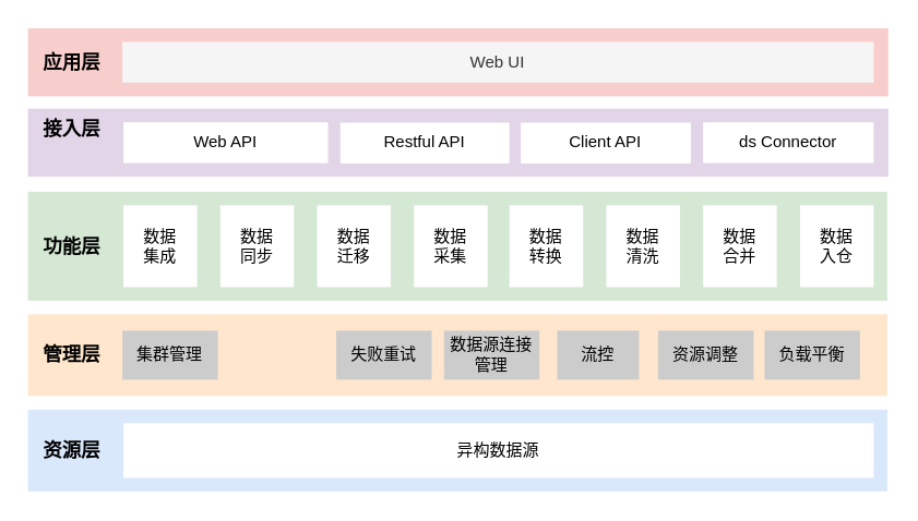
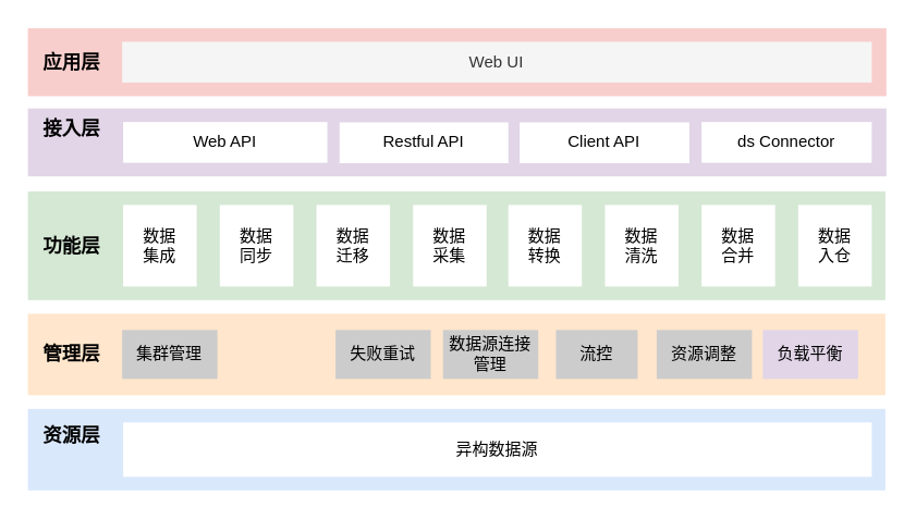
  <mxCell id="0" />
  <mxCell id="1" parent="0" />
  <mxCell id="2" value="" style="rounded=0;whiteSpace=wrap;html=1;fillColor=#dae8fc;strokeColor=none;" parent="1" vertex="1"><mxGeometry x="20" y="300" width="630" height="60" as="geometry" /></mxCell>
  <mxCell id="3" value="" style="rounded=0;whiteSpace=wrap;html=1;fillColor=#d5e8d4;strokeColor=none;" parent="1" vertex="1"><mxGeometry x="20" y="140" width="630" height="80" as="geometry" /></mxCell>
  <mxCell id="4" value="" style="rounded=0;whiteSpace=wrap;html=1;fillColor=#e1d5e7;strokeColor=none;" parent="1" vertex="1"><mxGeometry x="20" y="79" width="630.75" height="50" as="geometry" /></mxCell>
  <mxCell id="5" value="" style="rounded=0;whiteSpace=wrap;html=1;fillColor=#f8cecc;strokeColor=none;" parent="1" vertex="1"><mxGeometry x="20" y="20" width="630.75" height="50" as="geometry" /></mxCell>
  <mxCell id="6" value="异构数据源" style="rounded=0;whiteSpace=wrap;html=1;strokeColor=none;" parent="1" vertex="1"><mxGeometry x="90" y="309.97" width="550" height="40.03" as="geometry" /></mxCell>
  <mxCell id="7" value="" style="rounded=0;whiteSpace=wrap;html=1;fillColor=#ffe6cc;strokeColor=none;" parent="1" vertex="1"><mxGeometry x="20" y="230" width="630" height="60" as="geometry" /></mxCell>
  <mxCell id="8" value="集群管理" style="rounded=0;whiteSpace=wrap;html=1;strokeColor=none;fillColor=#CCCCCC;" parent="1" vertex="1"><mxGeometry x="89.25" y="242" width="70" height="36" as="geometry" /></mxCell>
  <mxCell id="9" value="失败重试" style="rounded=0;whiteSpace=wrap;html=1;strokeColor=none;fillColor=#CCCCCC;" parent="1" vertex="1"><mxGeometry x="246" y="242" width="70" height="36" as="geometry" /></mxCell>
  <mxCell id="10" value="流控" style="rounded=0;whiteSpace=wrap;html=1;strokeColor=none;fillColor=#CCCCCC;" parent="1" vertex="1"><mxGeometry x="408" y="242" width="60" height="36" as="geometry" /></mxCell>
  <mxCell id="11" value="数据源连接管理" style="rounded=0;whiteSpace=wrap;html=1;strokeColor=none;fillColor=#CCCCCC;" parent="1" vertex="1"><mxGeometry x="325" y="242" width="70" height="36" as="geometry" /></mxCell>
  <mxCell id="12" value="资源调整" style="rounded=0;whiteSpace=wrap;html=1;strokeColor=none;fillColor=#CCCCCC;" parent="1" vertex="1"><mxGeometry x="482" y="242" width="70" height="36" as="geometry" /></mxCell>
- <mxCell id="13" value="负载平衡" style="rounded=0;whiteSpace=wrap;html=1;strokeColor=none;fillColor=#CCCCCC;" parent="1" vertex="1"><mxGeometry x="560" y="242" width="70" height="36" as="geometry" /></mxCell>
+ <mxCell id="13" value="负载平衡" style="rounded=0;whiteSpace=wrap;html=1;strokeColor=none;fillColor=#e1d5e7;" parent="1" vertex="1"><mxGeometry x="560" y="242" width="70" height="36" as="geometry" /></mxCell>
  <mxCell id="14" value="数据&lt;br&gt;集成" style="rounded=0;whiteSpace=wrap;html=1;strokeColor=none;" parent="1" vertex="1"><mxGeometry x="90" y="150" width="54" height="60" as="geometry" /></mxCell>
  <mxCell id="15" value="数据&lt;br&gt;同步" style="rounded=0;whiteSpace=wrap;html=1;strokeColor=none;" parent="1" vertex="1"><mxGeometry x="161" y="150" width="54" height="60" as="geometry" /></mxCell>
  <mxCell id="16" value="数据&lt;br&gt;迁移" style="rounded=0;whiteSpace=wrap;html=1;strokeColor=none;" parent="1" vertex="1"><mxGeometry x="232" y="150" width="54" height="60" as="geometry" /></mxCell>
  <mxCell id="17" value="数据&lt;br&gt;采集" style="rounded=0;whiteSpace=wrap;html=1;strokeColor=none;" parent="1" vertex="1"><mxGeometry x="303" y="150" width="54" height="60" as="geometry" /></mxCell>
  <mxCell id="18" value="数据&lt;br&gt;转换" style="rounded=0;whiteSpace=wrap;html=1;strokeColor=none;" parent="1" vertex="1"><mxGeometry x="373" y="150" width="54" height="60" as="geometry" /></mxCell>
  <mxCell id="19" value="数据&lt;br&gt;清洗" style="rounded=0;whiteSpace=wrap;html=1;strokeColor=none;" parent="1" vertex="1"><mxGeometry x="444" y="150" width="54" height="60" as="geometry" /></mxCell>
  <mxCell id="20" value="数据&lt;br&gt;合并" style="rounded=0;whiteSpace=wrap;html=1;strokeColor=none;" parent="1" vertex="1"><mxGeometry x="515" y="150" width="54" height="60" as="geometry" /></mxCell>
  <mxCell id="21" value="数据&lt;br&gt;入仓" style="rounded=0;whiteSpace=wrap;html=1;strokeColor=none;" parent="1" vertex="1"><mxGeometry x="586" y="150" width="54" height="60" as="geometry" /></mxCell>
  <mxCell id="22" value="Web API" style="rounded=0;whiteSpace=wrap;html=1;strokeColor=none;" parent="1" vertex="1"><mxGeometry x="90" y="89" width="150" height="30" as="geometry" /></mxCell>
  <mxCell id="23" value="Restful API" style="rounded=0;whiteSpace=wrap;html=1;strokeColor=none;" parent="1" vertex="1"><mxGeometry x="249" y="89.27" width="124" height="30" as="geometry" /></mxCell>
  <mxCell id="24" value="Client API" style="rounded=0;whiteSpace=wrap;html=1;strokeColor=none;" parent="1" vertex="1"><mxGeometry x="381.34" y="89.27" width="124.66" height="30" as="geometry" /></mxCell>
  <mxCell id="25" value="Web UI" style="rounded=0;whiteSpace=wrap;html=1;fillColor=#f5f5f5;fontColor=#333333;strokeColor=none;" parent="1" vertex="1"><mxGeometry x="89.25" y="30" width="550.75" height="30" as="geometry" /></mxCell>
  <mxCell id="26" value="ds Connector" style="rounded=0;whiteSpace=wrap;html=1;strokeColor=none;" parent="1" vertex="1"><mxGeometry x="515" y="89" width="125" height="30" as="geometry" /></mxCell>
  <mxCell id="27" value="应用层" style="text;html=1;strokeColor=none;fillColor=none;align=center;verticalAlign=middle;whiteSpace=wrap;rounded=0;fontSize=14;fontStyle=1" parent="1" vertex="1"><mxGeometry x="30" y="35.27" width="45" height="20" as="geometry" /></mxCell>
  <mxCell id="28" value="接入层" style="text;html=1;strokeColor=none;fillColor=none;align=center;verticalAlign=middle;whiteSpace=wrap;rounded=0;fontSize=14;fontStyle=1" parent="1" vertex="1"><mxGeometry x="30" y="84.27" width="45" height="20" as="geometry" /></mxCell>
  <mxCell id="29" value="功能层" style="text;html=1;strokeColor=none;fillColor=none;align=center;verticalAlign=middle;whiteSpace=wrap;rounded=0;fontSize=14;fontStyle=1" parent="1" vertex="1"><mxGeometry x="30" y="170.27" width="45" height="20" as="geometry" /></mxCell>
  <mxCell id="30" value="管理层" style="text;html=1;strokeColor=none;fillColor=none;align=center;verticalAlign=middle;whiteSpace=wrap;rounded=0;fontSize=14;fontStyle=1" parent="1" vertex="1"><mxGeometry x="30" y="250.27" width="45" height="20" as="geometry" /></mxCell>
- <mxCell id="31" value="资源层" style="text;html=1;strokeColor=none;fillColor=none;align=center;verticalAlign=middle;whiteSpace=wrap;rounded=0;fontSize=14;fontStyle=1" parent="1" vertex="1"><mxGeometry x="30" y="320" width="45" height="20" as="geometry" /></mxCell>
+ <mxCell id="31" value="资源层" style="text;html=1;strokeColor=none;fillColor=none;align=center;verticalAlign=middle;whiteSpace=wrap;rounded=0;fontSize=14;fontStyle=1" parent="1" vertex="1"><mxGeometry x="30" y="310" width="45" height="20" as="geometry" /></mxCell>
